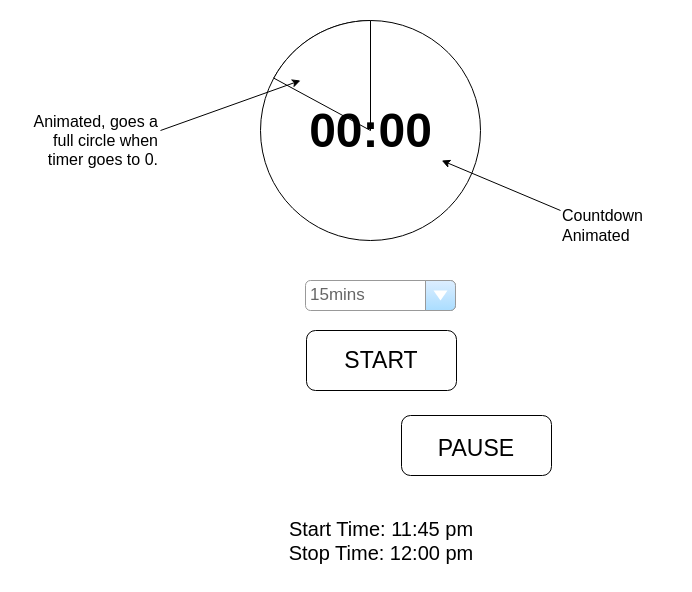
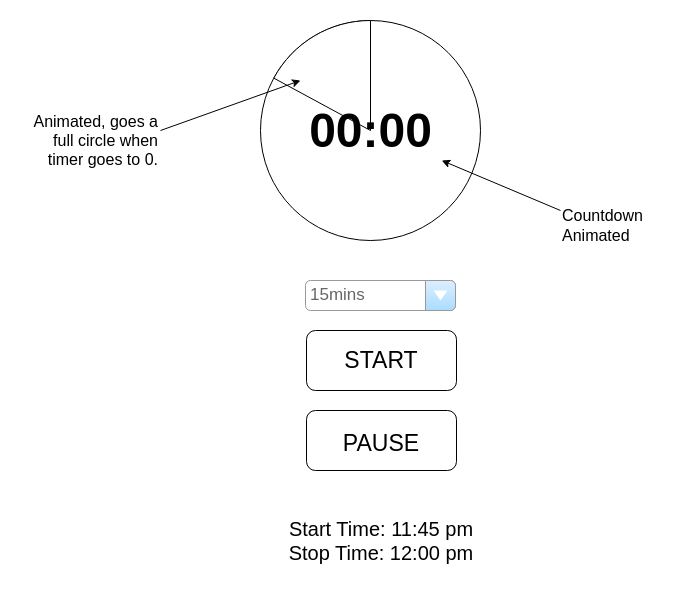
  <mxCell id="0" />
  <mxCell id="1" parent="0" />
  <mxCell id="2" value="" style="ellipse;whiteSpace=wrap;html=1;aspect=fixed;" vertex="1" parent="1"><mxGeometry x="260" y="20" width="220" height="220" as="geometry" /></mxCell>
  <mxCell id="3" value="" style="verticalLabelPosition=bottom;verticalAlign=top;html=1;shape=mxgraph.basic.pie;startAngle=0.829;endAngle=0;" vertex="1" parent="1"><mxGeometry x="260" y="20" width="220" height="220" as="geometry" /></mxCell>
  <mxCell id="4" value="&lt;font style=&quot;font-size: 48px&quot;&gt;00:00&lt;/font&gt;" style="text;strokeColor=none;fillColor=none;html=1;fontSize=24;fontStyle=1;verticalAlign=middle;align=center;" vertex="1" parent="1"><mxGeometry x="275" y="100" width="190" height="60" as="geometry" /></mxCell>
  <mxCell id="5" value="&lt;div style=&quot;font-size: 23px&quot;&gt;&lt;font style=&quot;font-size: 23px&quot;&gt;START&lt;/font&gt;&lt;/div&gt;" style="rounded=1;whiteSpace=wrap;html=1;fontSize=30;verticalAlign=middle;align=center;labelPosition=center;verticalLabelPosition=middle;horizontal=1;" vertex="1" parent="1"><mxGeometry x="306" y="330" width="150" height="60" as="geometry" /></mxCell>
  <mxCell id="6" value="15mins" style="strokeWidth=1;shadow=0;dashed=0;align=center;html=1;shape=mxgraph.mockup.forms.comboBox;strokeColor=#999999;fillColor=#ddeeff;align=left;fillColor2=#aaddff;mainText=;fontColor=#666666;fontSize=17;spacingLeft=3;" vertex="1" parent="1"><mxGeometry x="305" y="280" width="150" height="30" as="geometry" /></mxCell>
- <mxCell id="7" value="&lt;font style=&quot;font-size: 23px&quot;&gt;PAUSE&lt;/font&gt;" style="rounded=1;whiteSpace=wrap;html=1;fontSize=30;verticalAlign=middle;align=center;labelPosition=center;verticalLabelPosition=middle;horizontal=1;" vertex="1" parent="1"><mxGeometry x="401" y="415" width="150" height="60" as="geometry" /></mxCell>
+ <mxCell id="7" value="&lt;font style=&quot;font-size: 23px&quot;&gt;PAUSE&lt;/font&gt;" style="rounded=1;whiteSpace=wrap;html=1;fontSize=30;verticalAlign=middle;align=center;labelPosition=center;verticalLabelPosition=middle;horizontal=1;" vertex="1" parent="1"><mxGeometry x="306" y="410" width="150" height="60" as="geometry" /></mxCell>
  <mxCell id="8" value="" style="endArrow=classic;html=1;rounded=0;fontSize=23;" edge="1" parent="1"><mxGeometry width="50" height="50" relative="1" as="geometry"><mxPoint x="160" y="130" as="sourcePoint" /><mxPoint x="300" y="80" as="targetPoint" /></mxGeometry></mxCell>
  <mxCell id="9" value="Animated, goes a full circle when timer goes to 0." style="text;html=1;strokeColor=none;fillColor=none;align=right;verticalAlign=middle;whiteSpace=wrap;rounded=0;fontSize=16;" vertex="1" parent="1"><mxGeometry x="20" y="110" width="140" height="60" as="geometry" /></mxCell>
  <mxCell id="10" value="" style="endArrow=classic;html=1;rounded=0;fontSize=16;" edge="1" parent="1" target="4"><mxGeometry width="50" height="50" relative="1" as="geometry"><mxPoint x="560" y="210" as="sourcePoint" /><mxPoint x="550" y="120" as="targetPoint" /></mxGeometry></mxCell>
  <mxCell id="11" value="Countdown Animated" style="text;html=1;strokeColor=none;fillColor=none;align=left;verticalAlign=middle;whiteSpace=wrap;rounded=0;fontSize=16;" vertex="1" parent="1"><mxGeometry x="560" y="200" width="110" height="50" as="geometry" /></mxCell>
  <mxCell id="12" value="&lt;div style=&quot;font-size: 20px&quot;&gt;Start Time: 11:45 pm&lt;br style=&quot;font-size: 20px&quot;&gt;&lt;/div&gt;&lt;div style=&quot;font-size: 20px&quot;&gt;Stop Time: 12:00 pm&lt;br style=&quot;font-size: 20px&quot;&gt;&lt;/div&gt;" style="text;html=1;strokeColor=none;fillColor=none;align=center;verticalAlign=middle;whiteSpace=wrap;rounded=0;fontSize=20;" vertex="1" parent="1"><mxGeometry x="191" y="510" width="380" height="60" as="geometry" /></mxCell>
